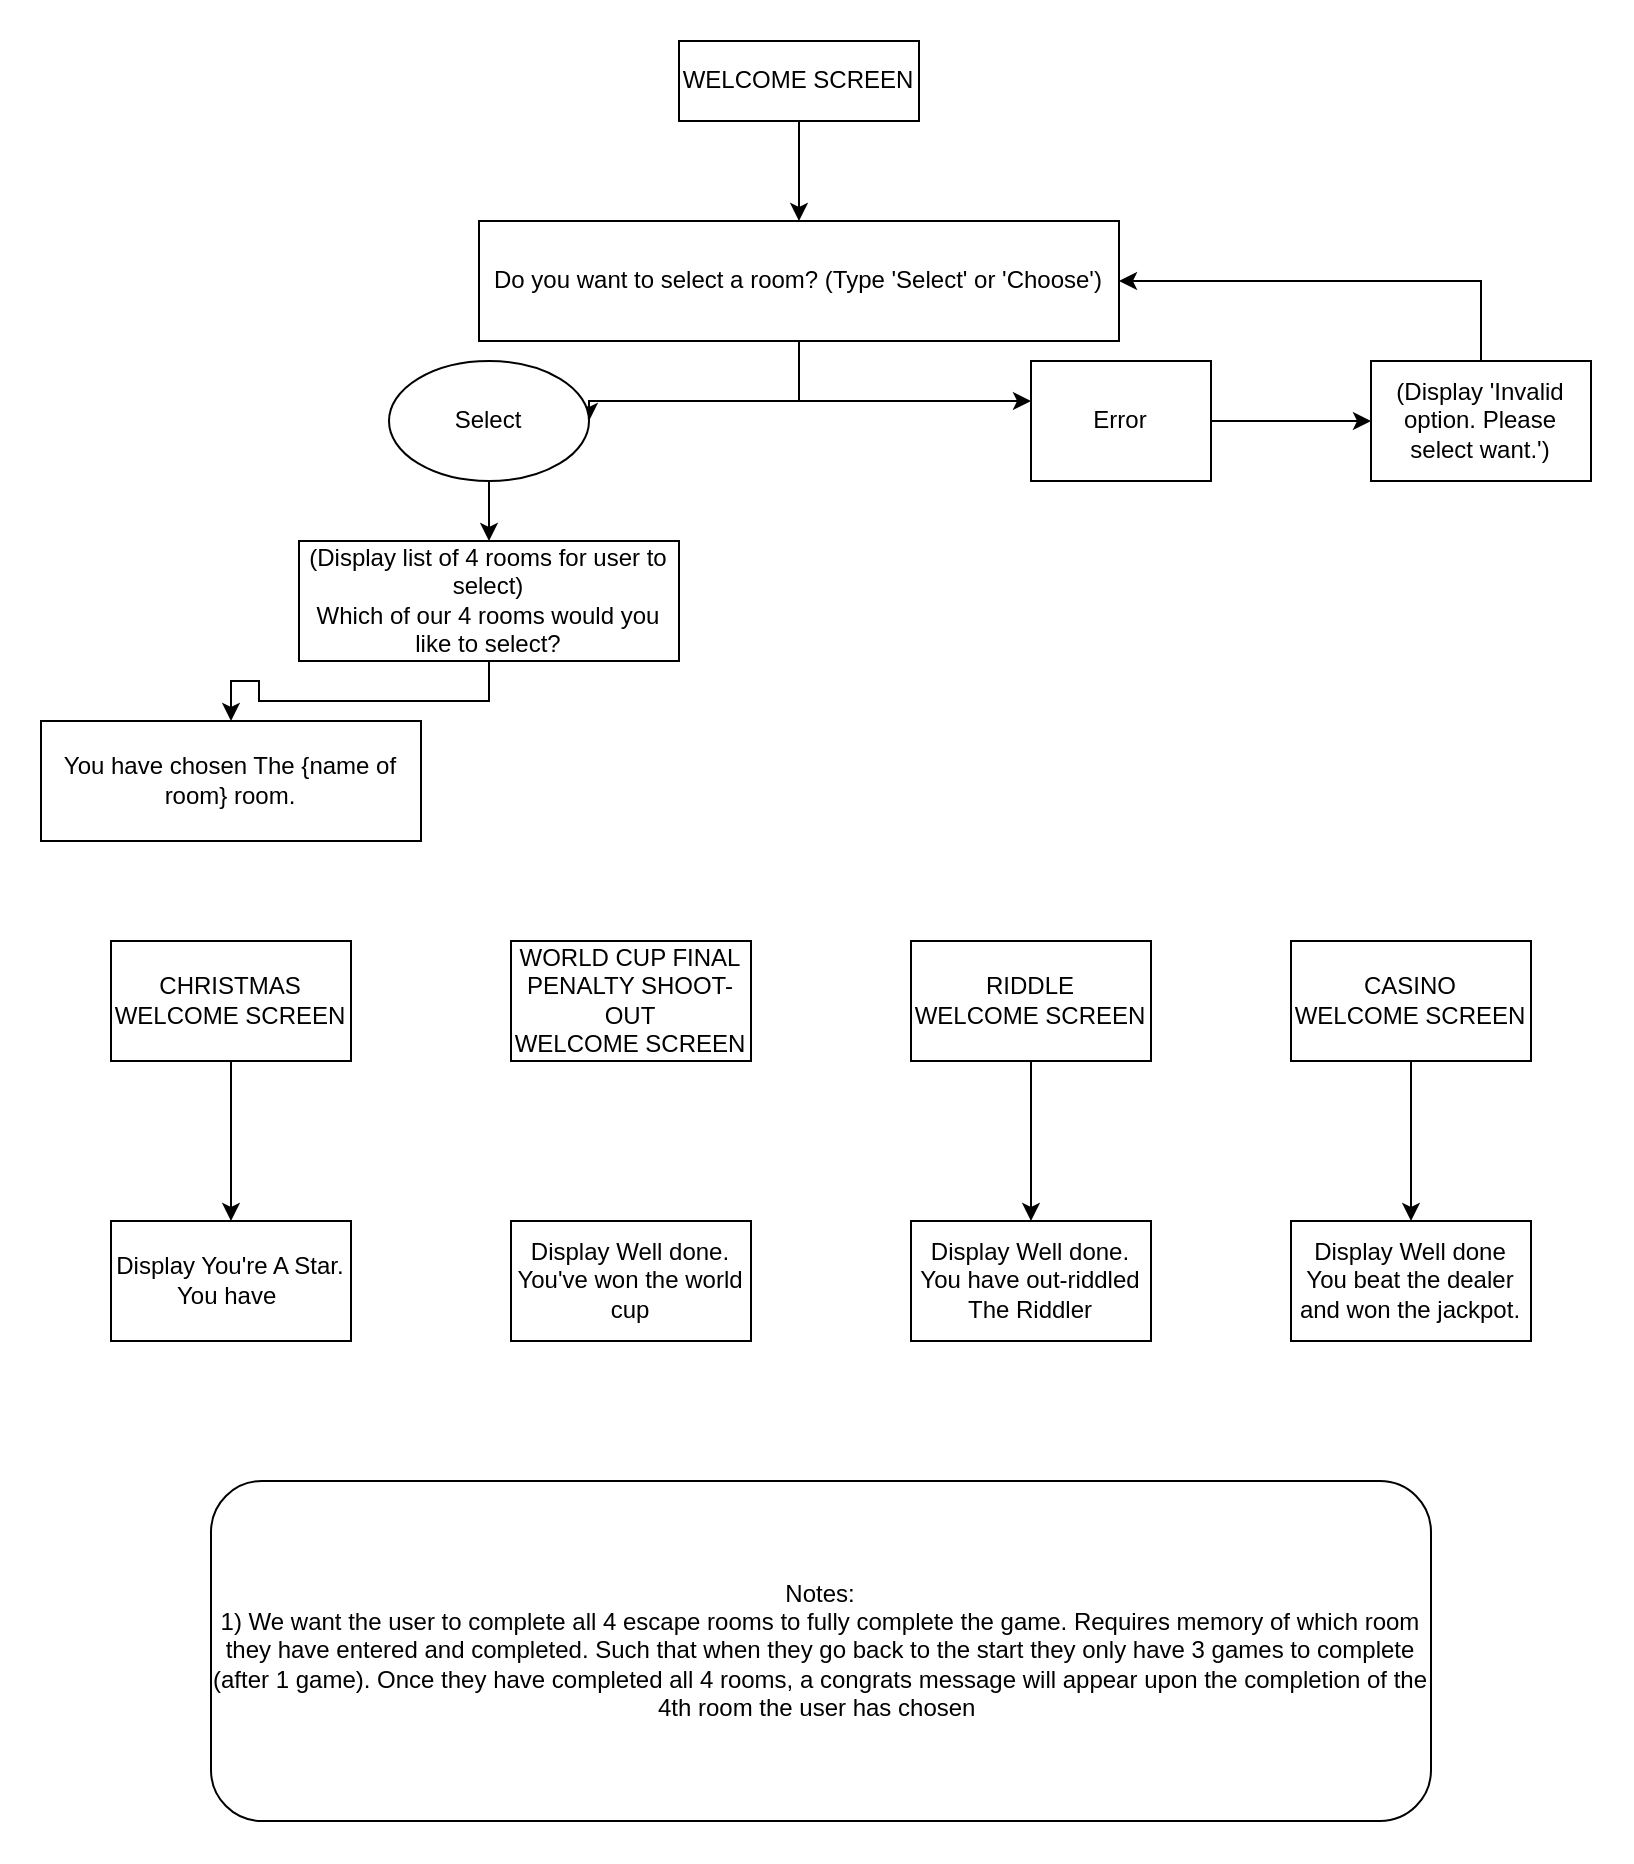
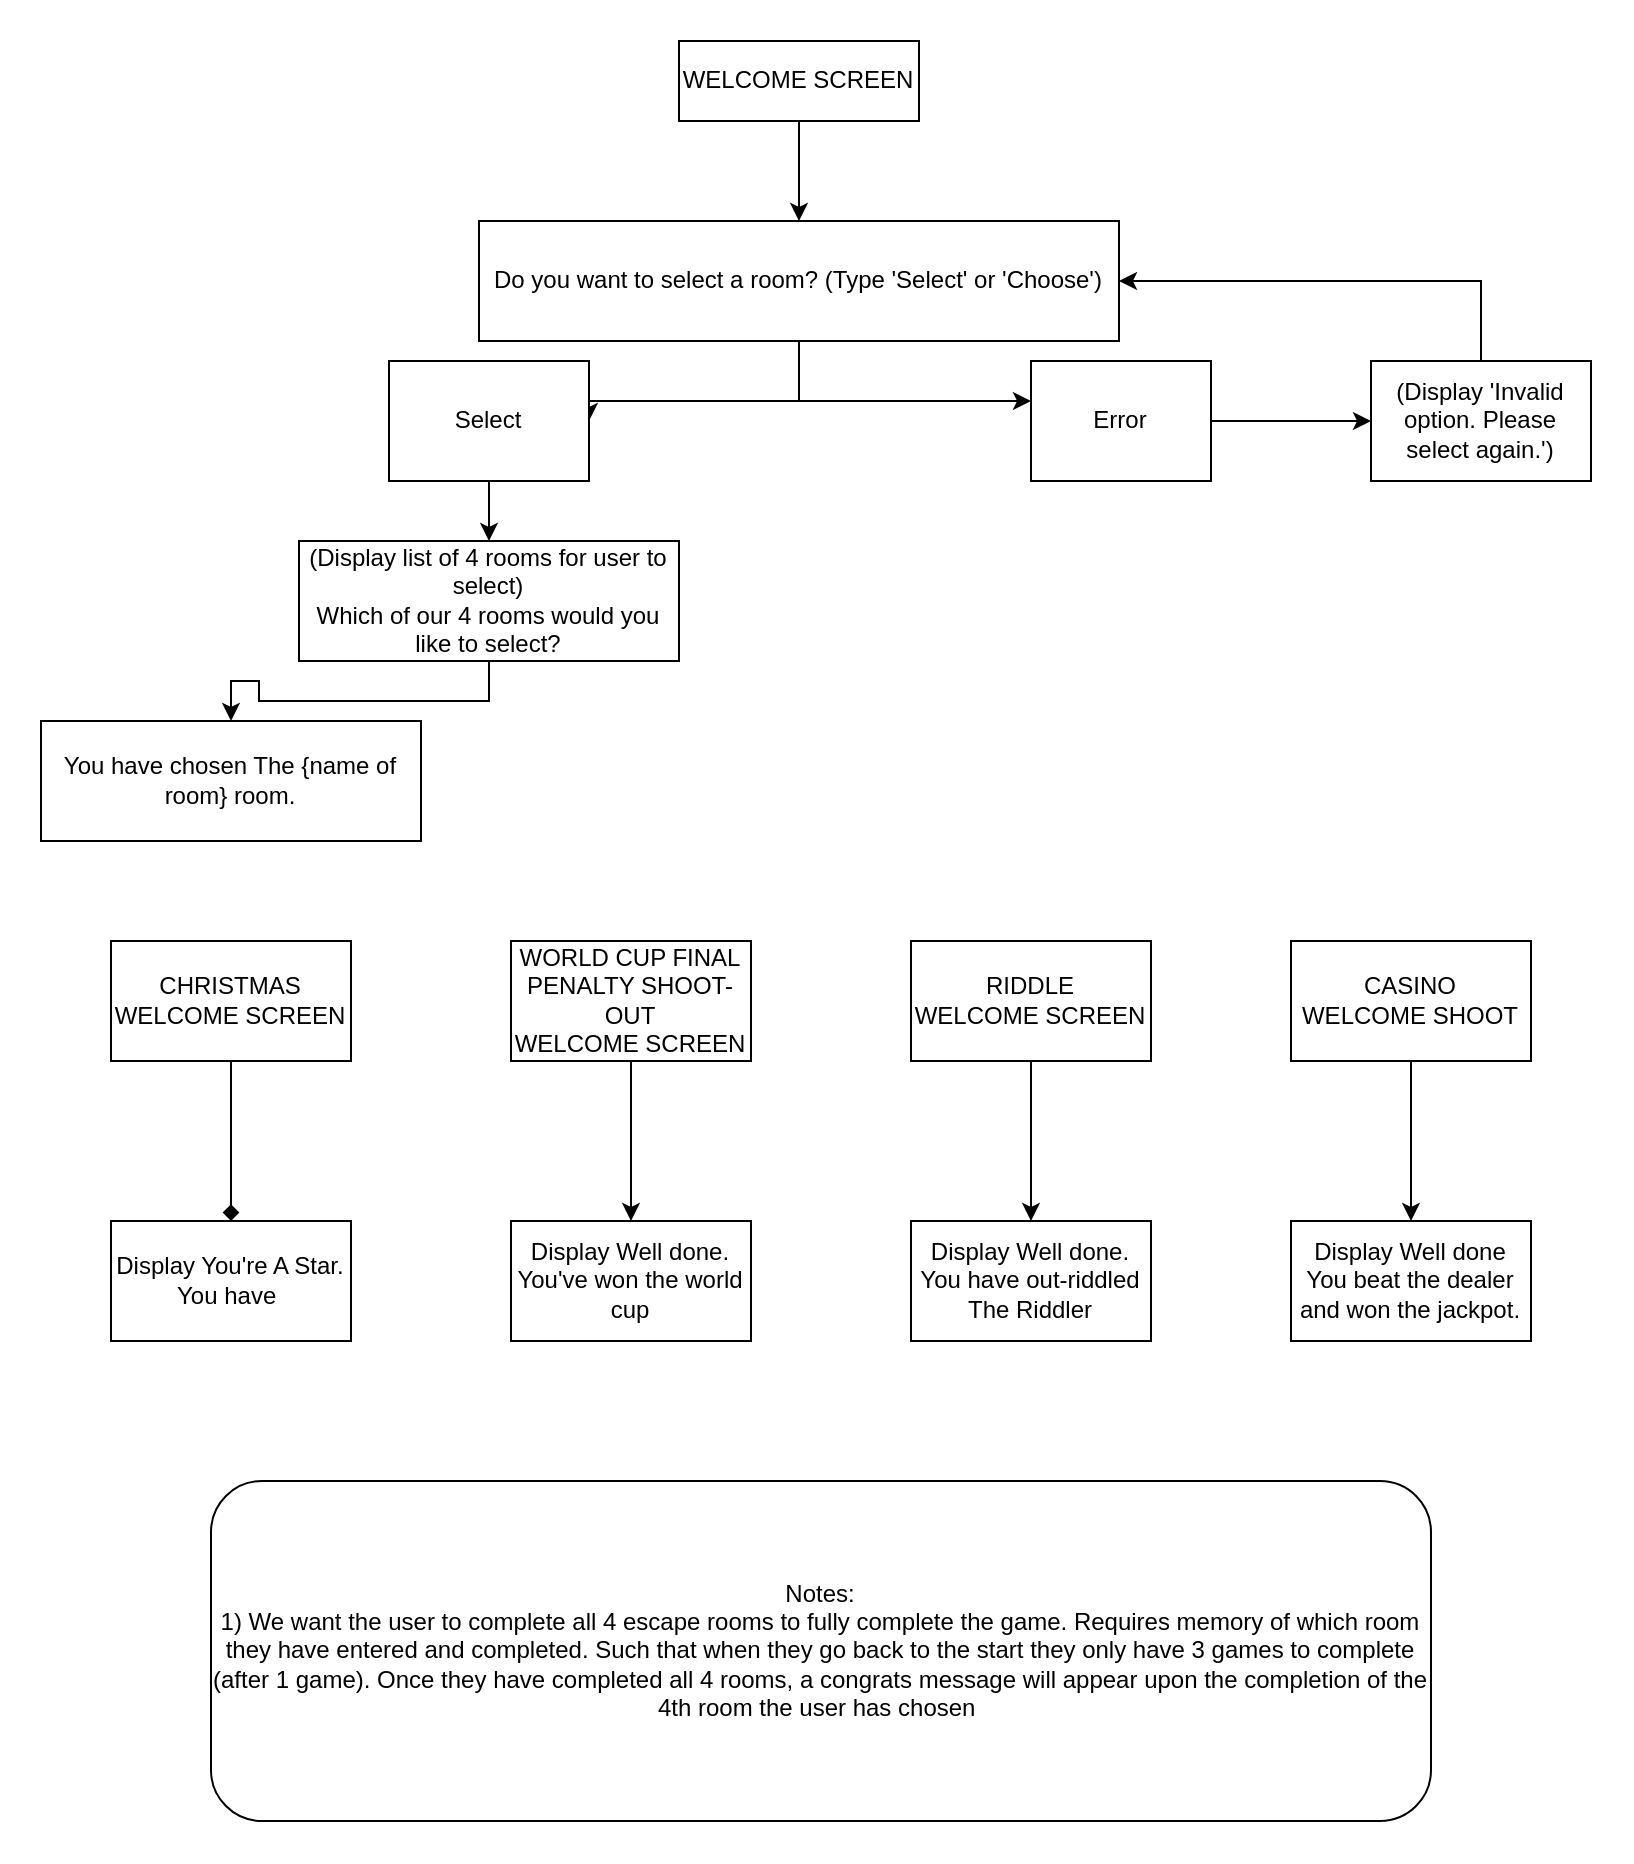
  <mxCell id="0" />
  <mxCell id="1" parent="0" />
  <mxCell id="2" value="" style="edgeStyle=orthogonalEdgeStyle;rounded=0;orthogonalLoop=1;jettySize=auto;html=1;" parent="1" source="3" target="14" edge="1"><mxGeometry relative="1" as="geometry" /></mxCell>
  <mxCell id="3" value="WELCOME SCREEN" style="rounded=0;whiteSpace=wrap;html=1;" parent="1" vertex="1"><mxGeometry x="339" y="20" width="120" height="40" as="geometry" /></mxCell>
- <mxCell id="4" value="" style="edgeStyle=orthogonalEdgeStyle;rounded=0;orthogonalLoop=1;jettySize=auto;html=1;" parent="1" source="5" target="24" edge="1"><mxGeometry relative="1" as="geometry" /></mxCell>
+ <mxCell id="4" value="" style="edgeStyle=orthogonalEdgeStyle;rounded=0;orthogonalLoop=1;jettySize=auto;html=1;endArrow=diamond;" parent="1" source="5" target="24" edge="1"><mxGeometry relative="1" as="geometry" /></mxCell>
  <mxCell id="5" value="CHRISTMAS&lt;br&gt;WELCOME SCREEN" style="rounded=0;whiteSpace=wrap;html=1;" parent="1" vertex="1"><mxGeometry x="55" y="470" width="120" height="60" as="geometry" /></mxCell>
+ <mxCell id="6" value="" style="edgeStyle=orthogonalEdgeStyle;rounded=0;orthogonalLoop=1;jettySize=auto;html=1;" parent="1" source="7" target="26" edge="1"><mxGeometry relative="1" as="geometry" /></mxCell>
  <mxCell id="7" value="WORLD CUP FINAL PENALTY SHOOT-OUT&lt;br&gt;WELCOME SCREEN" style="rounded=0;whiteSpace=wrap;html=1;" parent="1" vertex="1"><mxGeometry x="255" y="470" width="120" height="60" as="geometry" /></mxCell>
  <mxCell id="8" value="" style="edgeStyle=orthogonalEdgeStyle;rounded=0;orthogonalLoop=1;jettySize=auto;html=1;" parent="1" source="9" target="25" edge="1"><mxGeometry relative="1" as="geometry" /></mxCell>
  <mxCell id="9" value="RIDDLE&lt;br&gt;WELCOME SCREEN" style="rounded=0;whiteSpace=wrap;html=1;" parent="1" vertex="1"><mxGeometry x="455" y="470" width="120" height="60" as="geometry" /></mxCell>
  <mxCell id="10" value="" style="edgeStyle=orthogonalEdgeStyle;rounded=0;orthogonalLoop=1;jettySize=auto;html=1;" parent="1" source="11" target="27" edge="1"><mxGeometry relative="1" as="geometry" /></mxCell>
- <mxCell id="11" value="CASINO&lt;br&gt;WELCOME SCREEN" style="rounded=0;whiteSpace=wrap;html=1;" parent="1" vertex="1"><mxGeometry x="645" y="470" width="120" height="60" as="geometry" /></mxCell>
+ <mxCell id="11" value="CASINO&lt;br&gt;WELCOME SHOOT" style="rounded=0;whiteSpace=wrap;html=1;" parent="1" vertex="1"><mxGeometry x="645" y="470" width="120" height="60" as="geometry" /></mxCell>
  <mxCell id="12" value="" style="edgeStyle=orthogonalEdgeStyle;rounded=0;orthogonalLoop=1;jettySize=auto;html=1;entryX=1;entryY=0.5;entryDx=0;entryDy=0;" parent="1" source="14" target="18" edge="1"><mxGeometry relative="1" as="geometry"><Array as="points"><mxPoint x="399" y="200" /><mxPoint x="294" y="200" /></Array></mxGeometry></mxCell>
  <mxCell id="13" style="edgeStyle=orthogonalEdgeStyle;rounded=0;orthogonalLoop=1;jettySize=auto;html=1;" parent="1" source="14" target="20" edge="1"><mxGeometry relative="1" as="geometry"><Array as="points"><mxPoint x="399" y="200" /></Array></mxGeometry></mxCell>
  <mxCell id="14" value="Do you want to select a room? (Type 'Select' or 'Choose')" style="rounded=0;whiteSpace=wrap;html=1;" parent="1" vertex="1"><mxGeometry x="239" y="110" width="320" height="60" as="geometry" /></mxCell>
  <mxCell id="15" value="" style="edgeStyle=orthogonalEdgeStyle;rounded=0;orthogonalLoop=1;jettySize=auto;html=1;" parent="1" source="16" target="17" edge="1"><mxGeometry relative="1" as="geometry" /></mxCell>
  <mxCell id="16" value="(Display list of 4 rooms for user to select)&lt;br&gt;Which of our 4 rooms would you like to select?" style="rounded=0;whiteSpace=wrap;html=1;" parent="1" vertex="1"><mxGeometry x="149" y="270" width="190" height="60" as="geometry" /></mxCell>
  <mxCell id="17" value="You have chosen The {name of room} room." style="whiteSpace=wrap;html=1;rounded=0;" parent="1" vertex="1"><mxGeometry x="20" y="360" width="190" height="60" as="geometry" /></mxCell>
- <mxCell id="18" value="Select" style="ellipse;whiteSpace=wrap;html=1;" parent="1" vertex="1"><mxGeometry x="194" y="180" width="100" height="60" as="geometry" /></mxCell>
+ <mxCell id="18" value="Select" style="rounded=0;whiteSpace=wrap;html=1;" parent="1" vertex="1"><mxGeometry x="194" y="180" width="100" height="60" as="geometry" /></mxCell>
  <mxCell id="19" value="" style="edgeStyle=orthogonalEdgeStyle;rounded=0;orthogonalLoop=1;jettySize=auto;html=1;" parent="1" source="20" target="21" edge="1"><mxGeometry relative="1" as="geometry" /></mxCell>
  <mxCell id="20" value="Error" style="rounded=0;whiteSpace=wrap;html=1;" parent="1" vertex="1"><mxGeometry x="515" y="180" width="90" height="60" as="geometry" /></mxCell>
- <mxCell id="21" value="(Display 'Invalid option. Please select want.')" style="rounded=0;whiteSpace=wrap;html=1;" parent="1" vertex="1"><mxGeometry x="685" y="180" width="110" height="60" as="geometry" /></mxCell>
+ <mxCell id="21" value="(Display 'Invalid option. Please select again.')" style="rounded=0;whiteSpace=wrap;html=1;" parent="1" vertex="1"><mxGeometry x="685" y="180" width="110" height="60" as="geometry" /></mxCell>
  <mxCell id="22" value="" style="endArrow=classic;html=1;rounded=0;entryX=1;entryY=0.5;entryDx=0;entryDy=0;exitX=0.5;exitY=0;exitDx=0;exitDy=0;" parent="1" source="21" target="14" edge="1"><mxGeometry width="50" height="50" relative="1" as="geometry"><mxPoint x="395" y="360" as="sourcePoint" /><mxPoint x="445" y="310" as="targetPoint" /><Array as="points"><mxPoint x="740" y="140" /></Array></mxGeometry></mxCell>
  <mxCell id="23" value="" style="endArrow=classic;html=1;rounded=0;exitX=0.5;exitY=1;exitDx=0;exitDy=0;entryX=0.5;entryY=0;entryDx=0;entryDy=0;" parent="1" source="18" target="16" edge="1"><mxGeometry width="50" height="50" relative="1" as="geometry"><mxPoint x="395" y="350" as="sourcePoint" /><mxPoint x="445" y="300" as="targetPoint" /><Array as="points" /></mxGeometry></mxCell>
  <mxCell id="24" value="Display You're A Star. You have&amp;nbsp;" style="whiteSpace=wrap;html=1;rounded=0;" parent="1" vertex="1"><mxGeometry x="55" y="610" width="120" height="60" as="geometry" /></mxCell>
  <mxCell id="25" value="Display Well done. You have out-riddled The Riddler" style="whiteSpace=wrap;html=1;rounded=0;" parent="1" vertex="1"><mxGeometry x="455" y="610" width="120" height="60" as="geometry" /></mxCell>
  <mxCell id="26" value="Display Well done. You've won the world cup" style="whiteSpace=wrap;html=1;rounded=0;" parent="1" vertex="1"><mxGeometry x="255" y="610" width="120" height="60" as="geometry" /></mxCell>
  <mxCell id="27" value="Display Well done You beat the dealer and won the jackpot." style="whiteSpace=wrap;html=1;rounded=0;" parent="1" vertex="1"><mxGeometry x="645" y="610" width="120" height="60" as="geometry" /></mxCell>
  <mxCell id="28" value="Notes:&lt;br&gt;1) We want the user to complete all 4 escape rooms to fully complete the game. Requires memory of which room they have entered and completed. Such that when they go back to the start they only have 3 games to complete (after 1 game). Once they have completed all 4 rooms, a congrats message will appear upon the completion of the 4th room the user has chosen&amp;nbsp;" style="rounded=1;whiteSpace=wrap;html=1;" parent="1" vertex="1"><mxGeometry x="105" y="740" width="610" height="170" as="geometry" /></mxCell>
